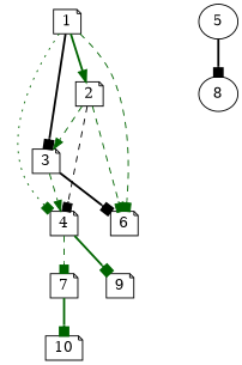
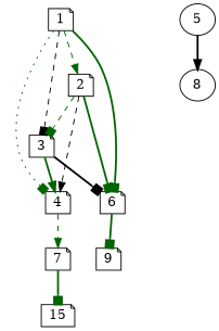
  digraph {
    splines=true
    node [shape=note]
    edge [arrowhead=box color=darkgreen style=bold]
    n1 [height=0.3 label=1 width=0.3]
    n2 [height=0.3 label=2 width=0.3]
    n3 [height=0.3 label=3 width=0.3]
    n4 [height=0.3 label=4 width=0.3]
    n5 [height=0.3 label=6 width=0.3]
    n6 [height=0.3 label=7 width=0.3]
    n7 [height=0.3 label=9 width=0.3]
-   n8 [height=0.3 label=10 width=0.3]
+   n8 [height=0.3 label=15 width=0.3]
    n9 [height=0.3 label=5 shape=ellipse width=0.3]
    n10 [height=0.3 label=8 shape=ellipse width=0.3]
-   n1 -> n2 [arrowhead=normal]
-   n1 -> n3 [color=black]
+   n1 -> n2 [arrowhead=normal style=dashed]
+   n1 -> n3 [color=black style=dashed]
    n1 -> n4 [style=dotted]
-   n1 -> n5 [style=dashed]
-   n2 -> n3 [arrowhead=normal style=dashed]
-   n2 -> n4 [color=black style=dashed]
-   n2 -> n5 [style=dashed]
-   n3 -> n4 [arrowhead=normal style=dashed]
+   n1 -> n5
+   n2 -> n3 [style=dashed]
+   n2 -> n4 [arrowhead=normal color=black style=dashed]
+   n2 -> n5
+   n3 -> n4 [arrowhead=normal]
    n3 -> n5 [color=black]
-   n4 -> n6 [style=dashed]
-   n4 -> n7
+   n4 -> n6 [arrowhead=normal style=dashed]
+   n5 -> n7
    n6 -> n8
-   n9 -> n10 [color=black]
+   n9 -> n10 [arrowhead=normal color=black]
  }
